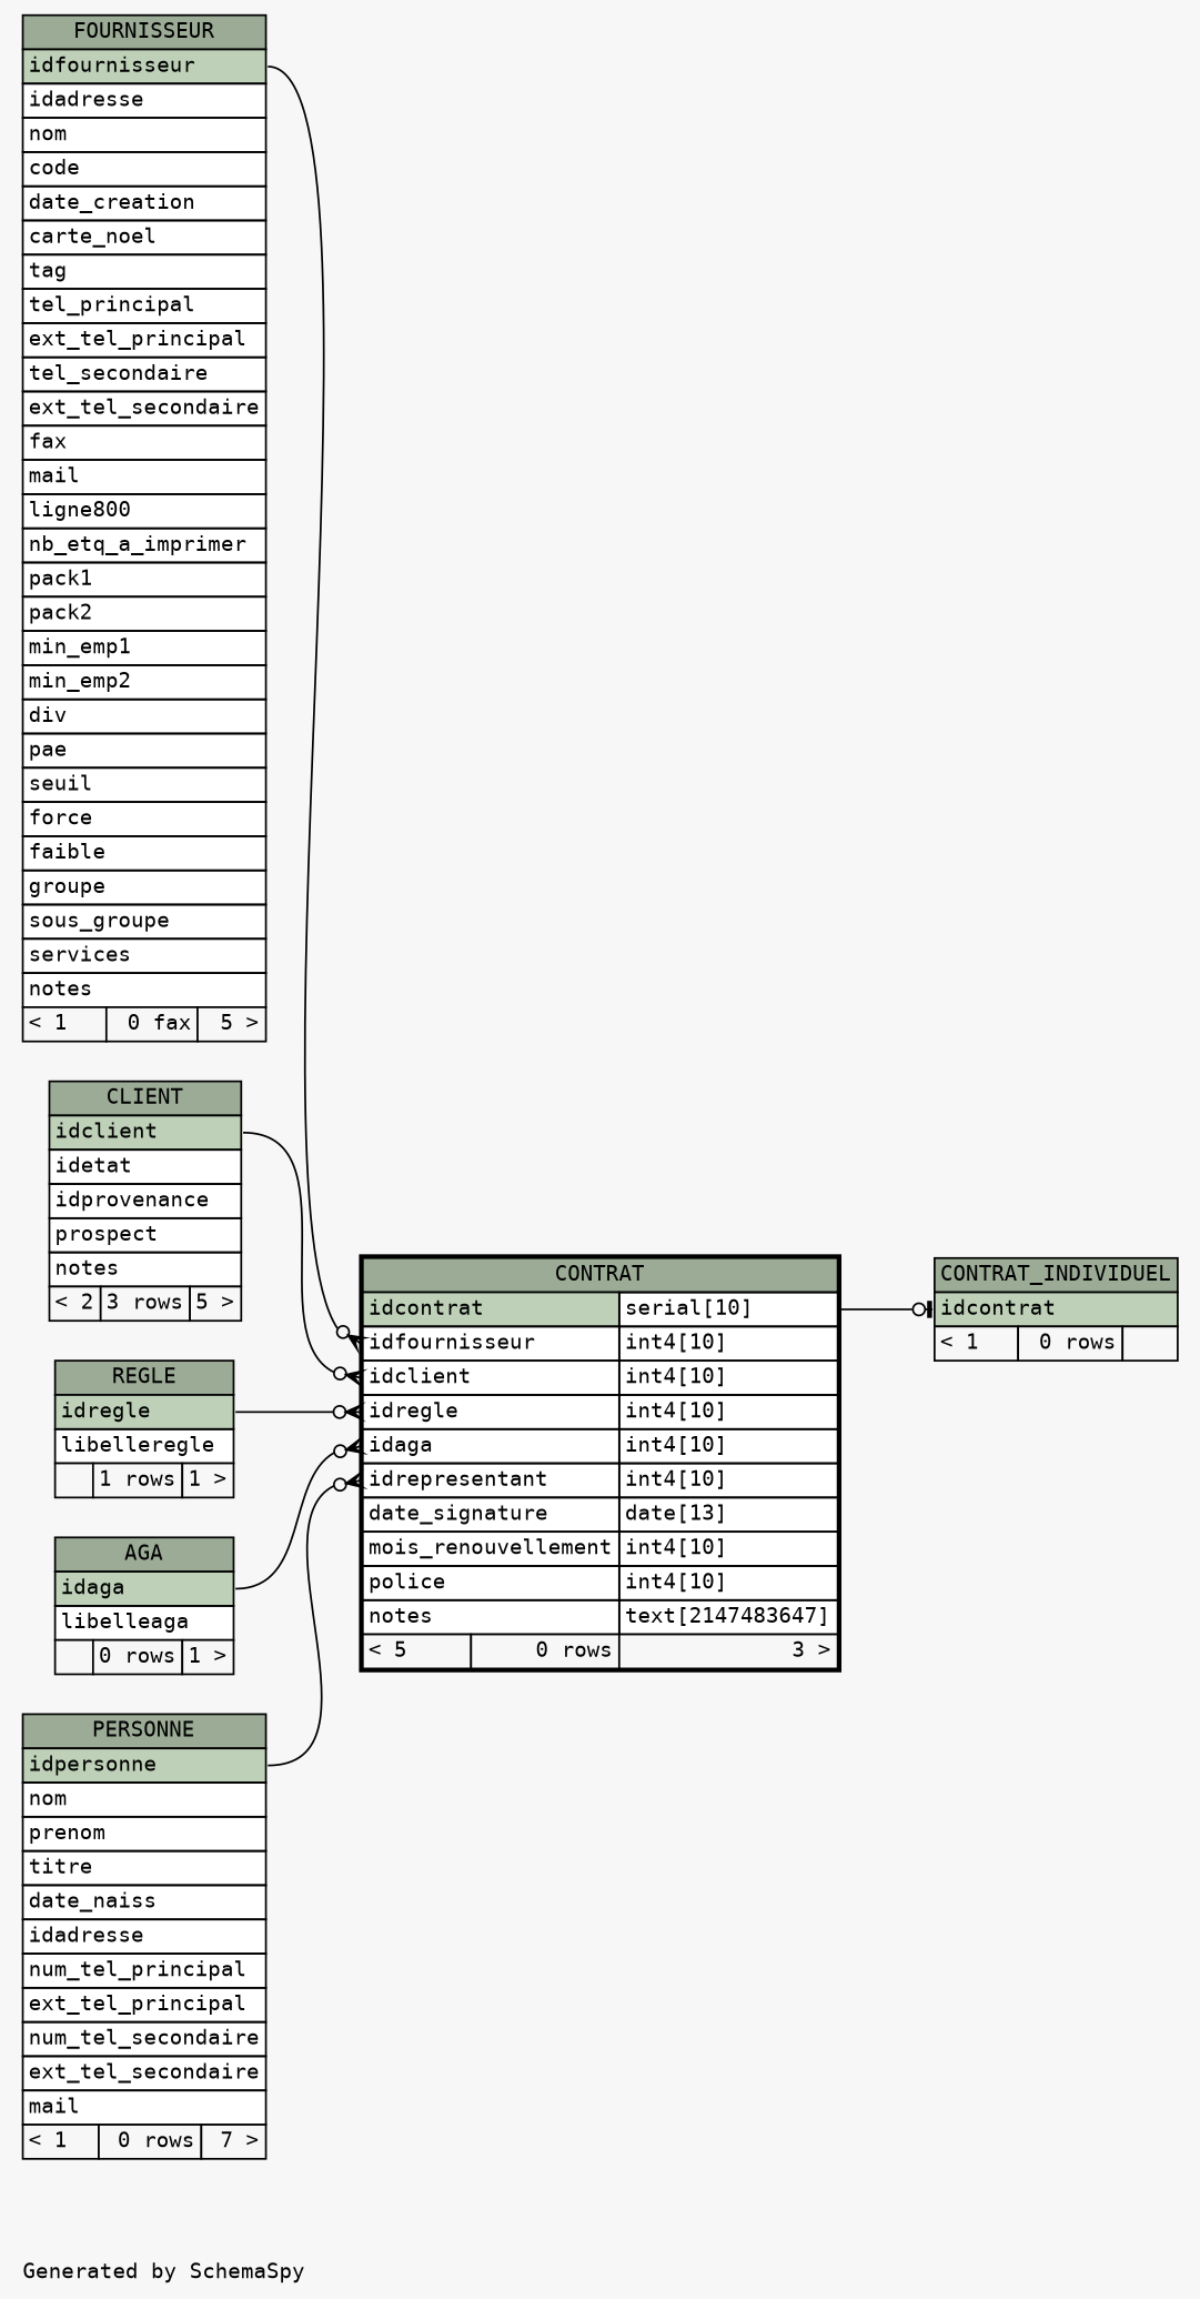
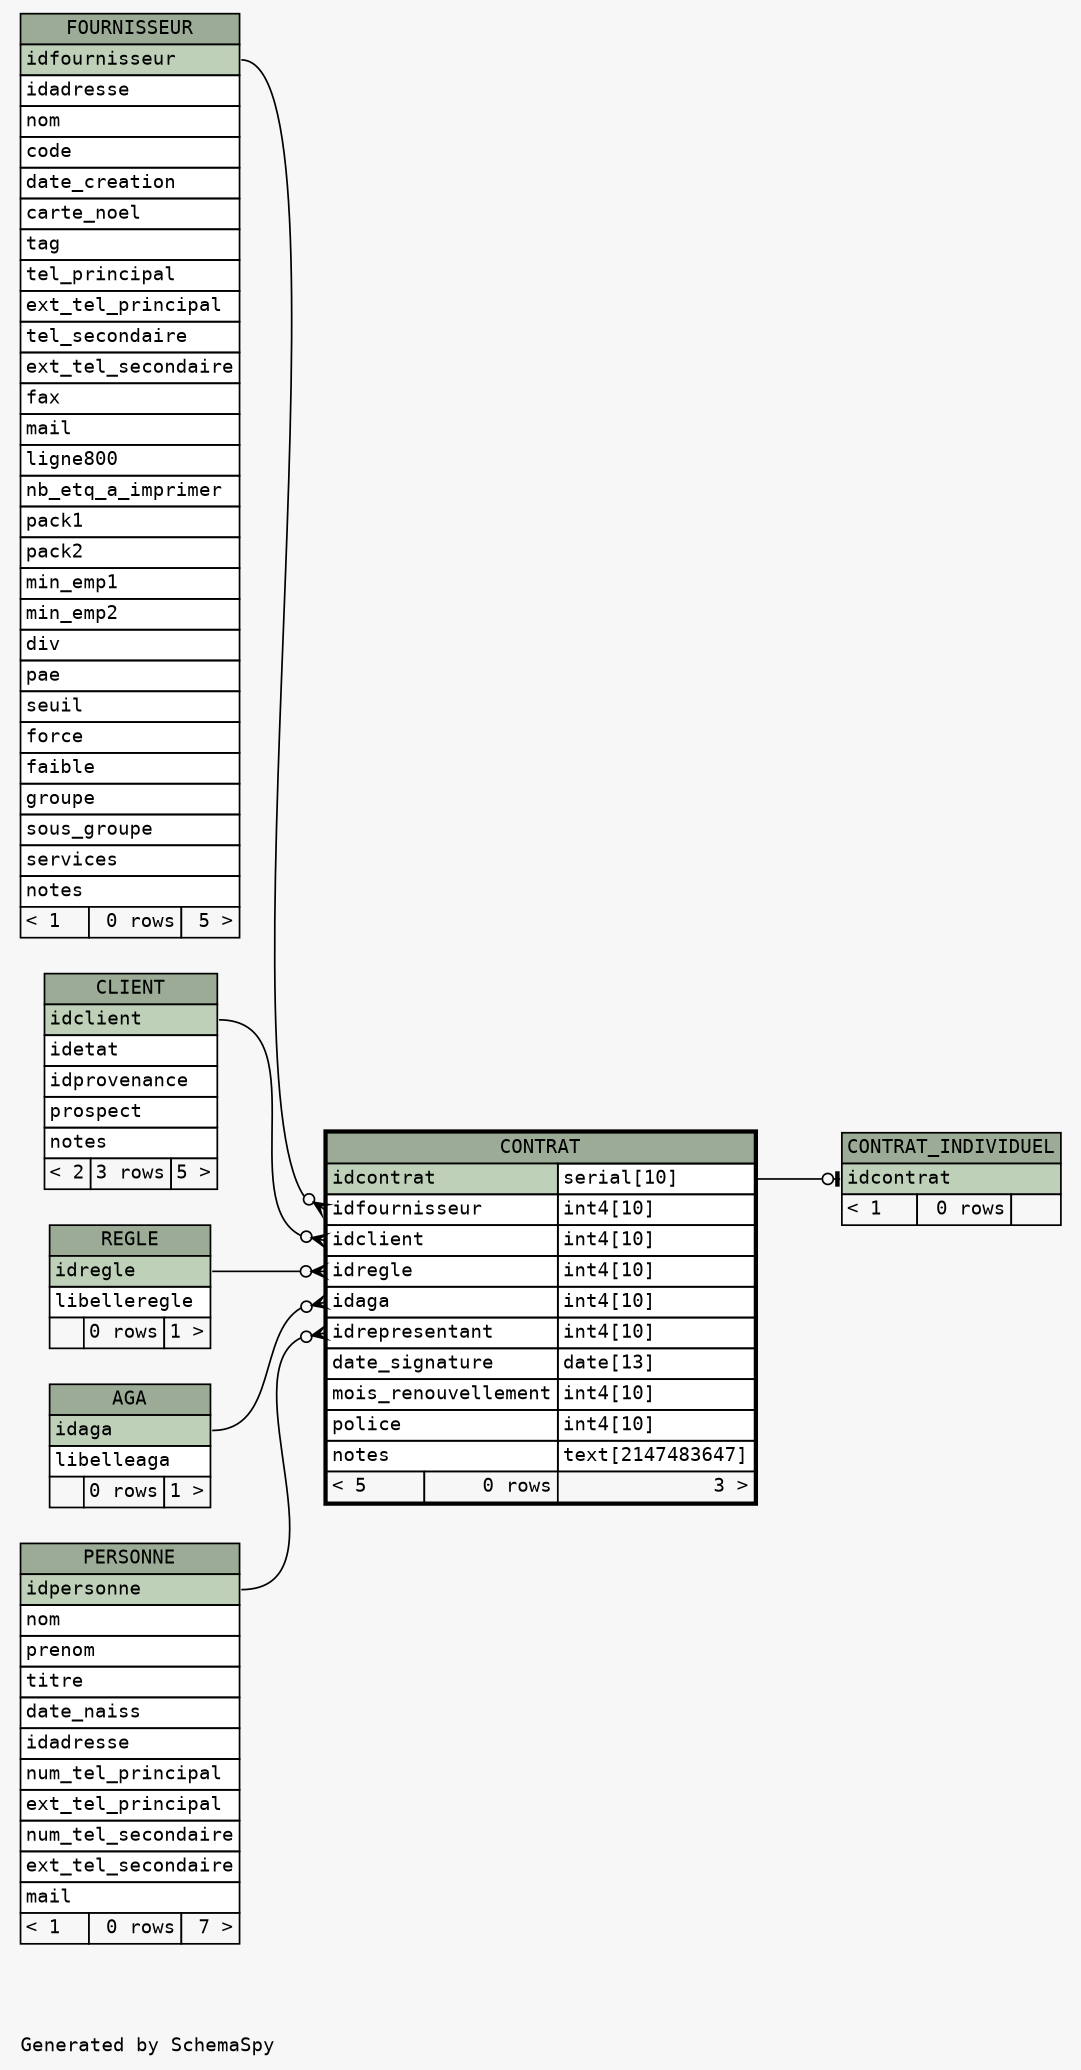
  digraph {
    bgcolor="#f7f7f7"
    fontname="DejaVu Sans Mono"
    fontsize=11
    label="\nGenerated by SchemaSpy"
    labeljust=l
    nodesep=0.18
    rankdir=RL
    ranksep=0.46
    node [fontname="DejaVu Sans Mono" fontsize=11 shape=plaintext]
    edge [arrowhead=none arrowsize=0.8 arrowtail=crowodot dir=back fontname="DejaVu Sans Mono"]
    n1 [label=<     <TABLE BORDER="2" CELLBORDER="1" CELLSPACING="0" BGCOLOR="#ffffff">       <TR><TD COLSPAN="3" BGCOLOR="#9bab96" ALIGN="CENTER">CONTRAT</TD></TR>       <TR><TD PORT="idcontrat" COLSPAN="2" BGCOLOR="#bed1b8" ALIGN="LEFT">idcontrat</TD><TD PORT="idcontrat.type" ALIGN="LEFT">serial[10]</TD></TR>       <TR><TD PORT="idfournisseur" COLSPAN="2" ALIGN="LEFT">idfournisseur</TD><TD PORT="idfournisseur.type" ALIGN="LEFT">int4[10]</TD></TR>       <TR><TD PORT="idclient" COLSPAN="2" ALIGN="LEFT">idclient</TD><TD PORT="idclient.type" ALIGN="LEFT">int4[10]</TD></TR>       <TR><TD PORT="idregle" COLSPAN="2" ALIGN="LEFT">idregle</TD><TD PORT="idregle.type" ALIGN="LEFT">int4[10]</TD></TR>       <TR><TD PORT="idaga" COLSPAN="2" ALIGN="LEFT">idaga</TD><TD PORT="idaga.type" ALIGN="LEFT">int4[10]</TD></TR>       <TR><TD PORT="idrepresentant" COLSPAN="2" ALIGN="LEFT">idrepresentant</TD><TD PORT="idrepresentant.type" ALIGN="LEFT">int4[10]</TD></TR>       <TR><TD PORT="date_signature" COLSPAN="2" ALIGN="LEFT">date_signature</TD><TD PORT="date_signature.type" ALIGN="LEFT">date[13]</TD></TR>       <TR><TD PORT="mois_renouvellement" COLSPAN="2" ALIGN="LEFT">mois_renouvellement</TD><TD PORT="mois_renouvellement.type" ALIGN="LEFT">int4[10]</TD></TR>       <TR><TD PORT="police" COLSPAN="2" ALIGN="LEFT">police</TD><TD PORT="police.type" ALIGN="LEFT">int4[10]</TD></TR>       <TR><TD PORT="notes" COLSPAN="2" ALIGN="LEFT">notes</TD><TD PORT="notes.type" ALIGN="LEFT">text[2147483647]</TD></TR>       <TR><TD ALIGN="LEFT" BGCOLOR="#f7f7f7">&lt; 5</TD><TD ALIGN="RIGHT" BGCOLOR="#f7f7f7">0 rows</TD><TD ALIGN="RIGHT" BGCOLOR="#f7f7f7">3 &gt;</TD></TR>     </TABLE>>]
    n2 [label=<     <TABLE BORDER="0" CELLBORDER="1" CELLSPACING="0" BGCOLOR="#ffffff">       <TR><TD COLSPAN="3" BGCOLOR="#9bab96" ALIGN="CENTER">AGA</TD></TR>       <TR><TD PORT="idaga" COLSPAN="3" BGCOLOR="#bed1b8" ALIGN="LEFT">idaga</TD></TR>       <TR><TD PORT="libelleaga" COLSPAN="3" ALIGN="LEFT">libelleaga</TD></TR>       <TR><TD ALIGN="LEFT" BGCOLOR="#f7f7f7">  </TD><TD ALIGN="RIGHT" BGCOLOR="#f7f7f7">0 rows</TD><TD ALIGN="RIGHT" BGCOLOR="#f7f7f7">1 &gt;</TD></TR>     </TABLE>>]
    n3 [label=<     <TABLE BORDER="0" CELLBORDER="1" CELLSPACING="0" BGCOLOR="#ffffff">       <TR><TD COLSPAN="3" BGCOLOR="#9bab96" ALIGN="CENTER">CLIENT</TD></TR>       <TR><TD PORT="idclient" COLSPAN="3" BGCOLOR="#bed1b8" ALIGN="LEFT">idclient</TD></TR>       <TR><TD PORT="idetat" COLSPAN="3" ALIGN="LEFT">idetat</TD></TR>       <TR><TD PORT="idprovenance" COLSPAN="3" ALIGN="LEFT">idprovenance</TD></TR>       <TR><TD PORT="prospect" COLSPAN="3" ALIGN="LEFT">prospect</TD></TR>       <TR><TD PORT="notes" COLSPAN="3" ALIGN="LEFT">notes</TD></TR>       <TR><TD ALIGN="LEFT" BGCOLOR="#f7f7f7">&lt; 2</TD><TD ALIGN="RIGHT" BGCOLOR="#f7f7f7">3 rows</TD><TD ALIGN="RIGHT" BGCOLOR="#f7f7f7">5 &gt;</TD></TR>     </TABLE>>]
-   n4 [label=<     <TABLE BORDER="0" CELLBORDER="1" CELLSPACING="0" BGCOLOR="#ffffff">       <TR><TD COLSPAN="3" BGCOLOR="#9bab96" ALIGN="CENTER">FOURNISSEUR</TD></TR>       <TR><TD PORT="idfournisseur" COLSPAN="3" BGCOLOR="#bed1b8" ALIGN="LEFT">idfournisseur</TD></TR>       <TR><TD PORT="idadresse" COLSPAN="3" ALIGN="LEFT">idadresse</TD></TR>       <TR><TD PORT="nom" COLSPAN="3" ALIGN="LEFT">nom</TD></TR>       <TR><TD PORT="code" COLSPAN="3" ALIGN="LEFT">code</TD></TR>       <TR><TD PORT="date_creation" COLSPAN="3" ALIGN="LEFT">date_creation</TD></TR>       <TR><TD PORT="carte_noel" COLSPAN="3" ALIGN="LEFT">carte_noel</TD></TR>       <TR><TD PORT="tag" COLSPAN="3" ALIGN="LEFT">tag</TD></TR>       <TR><TD PORT="tel_principal" COLSPAN="3" ALIGN="LEFT">tel_principal</TD></TR>       <TR><TD PORT="ext_tel_principal" COLSPAN="3" ALIGN="LEFT">ext_tel_principal</TD></TR>       <TR><TD PORT="tel_secondaire" COLSPAN="3" ALIGN="LEFT">tel_secondaire</TD></TR>       <TR><TD PORT="ext_tel_secondaire" COLSPAN="3" ALIGN="LEFT">ext_tel_secondaire</TD></TR>       <TR><TD PORT="fax" COLSPAN="3" ALIGN="LEFT">fax</TD></TR>       <TR><TD PORT="mail" COLSPAN="3" ALIGN="LEFT">mail</TD></TR>       <TR><TD PORT="ligne800" COLSPAN="3" ALIGN="LEFT">ligne800</TD></TR>       <TR><TD PORT="nb_etq_a_imprimer" COLSPAN="3" ALIGN="LEFT">nb_etq_a_imprimer</TD></TR>       <TR><TD PORT="pack1" COLSPAN="3" ALIGN="LEFT">pack1</TD></TR>       <TR><TD PORT="pack2" COLSPAN="3" ALIGN="LEFT">pack2</TD></TR>       <TR><TD PORT="min_emp1" COLSPAN="3" ALIGN="LEFT">min_emp1</TD></TR>       <TR><TD PORT="min_emp2" COLSPAN="3" ALIGN="LEFT">min_emp2</TD></TR>       <TR><TD PORT="div" COLSPAN="3" ALIGN="LEFT">div</TD></TR>       <TR><TD PORT="pae" COLSPAN="3" ALIGN="LEFT">pae</TD></TR>       <TR><TD PORT="seuil" COLSPAN="3" ALIGN="LEFT">seuil</TD></TR>       <TR><TD PORT="force" COLSPAN="3" ALIGN="LEFT">force</TD></TR>       <TR><TD PORT="faible" COLSPAN="3" ALIGN="LEFT">faible</TD></TR>       <TR><TD PORT="groupe" COLSPAN="3" ALIGN="LEFT">groupe</TD></TR>       <TR><TD PORT="sous_groupe" COLSPAN="3" ALIGN="LEFT">sous_groupe</TD></TR>       <TR><TD PORT="services" COLSPAN="3" ALIGN="LEFT">services</TD></TR>       <TR><TD PORT="notes" COLSPAN="3" ALIGN="LEFT">notes</TD></TR>       <TR><TD ALIGN="LEFT" BGCOLOR="#f7f7f7">&lt; 1</TD><TD ALIGN="RIGHT" BGCOLOR="#f7f7f7">0 fax</TD><TD ALIGN="RIGHT" BGCOLOR="#f7f7f7">5 &gt;</TD></TR>     </TABLE>>]
-   n5 [label=<     <TABLE BORDER="0" CELLBORDER="1" CELLSPACING="0" BGCOLOR="#ffffff">       <TR><TD COLSPAN="3" BGCOLOR="#9bab96" ALIGN="CENTER">REGLE</TD></TR>       <TR><TD PORT="idregle" COLSPAN="3" BGCOLOR="#bed1b8" ALIGN="LEFT">idregle</TD></TR>       <TR><TD PORT="libelleregle" COLSPAN="3" ALIGN="LEFT">libelleregle</TD></TR>       <TR><TD ALIGN="LEFT" BGCOLOR="#f7f7f7">  </TD><TD ALIGN="RIGHT" BGCOLOR="#f7f7f7">1 rows</TD><TD ALIGN="RIGHT" BGCOLOR="#f7f7f7">1 &gt;</TD></TR>     </TABLE>>]
+   n4 [label=<     <TABLE BORDER="0" CELLBORDER="1" CELLSPACING="0" BGCOLOR="#ffffff">       <TR><TD COLSPAN="3" BGCOLOR="#9bab96" ALIGN="CENTER">FOURNISSEUR</TD></TR>       <TR><TD PORT="idfournisseur" COLSPAN="3" BGCOLOR="#bed1b8" ALIGN="LEFT">idfournisseur</TD></TR>       <TR><TD PORT="idadresse" COLSPAN="3" ALIGN="LEFT">idadresse</TD></TR>       <TR><TD PORT="nom" COLSPAN="3" ALIGN="LEFT">nom</TD></TR>       <TR><TD PORT="code" COLSPAN="3" ALIGN="LEFT">code</TD></TR>       <TR><TD PORT="date_creation" COLSPAN="3" ALIGN="LEFT">date_creation</TD></TR>       <TR><TD PORT="carte_noel" COLSPAN="3" ALIGN="LEFT">carte_noel</TD></TR>       <TR><TD PORT="tag" COLSPAN="3" ALIGN="LEFT">tag</TD></TR>       <TR><TD PORT="tel_principal" COLSPAN="3" ALIGN="LEFT">tel_principal</TD></TR>       <TR><TD PORT="ext_tel_principal" COLSPAN="3" ALIGN="LEFT">ext_tel_principal</TD></TR>       <TR><TD PORT="tel_secondaire" COLSPAN="3" ALIGN="LEFT">tel_secondaire</TD></TR>       <TR><TD PORT="ext_tel_secondaire" COLSPAN="3" ALIGN="LEFT">ext_tel_secondaire</TD></TR>       <TR><TD PORT="fax" COLSPAN="3" ALIGN="LEFT">fax</TD></TR>       <TR><TD PORT="mail" COLSPAN="3" ALIGN="LEFT">mail</TD></TR>       <TR><TD PORT="ligne800" COLSPAN="3" ALIGN="LEFT">ligne800</TD></TR>       <TR><TD PORT="nb_etq_a_imprimer" COLSPAN="3" ALIGN="LEFT">nb_etq_a_imprimer</TD></TR>       <TR><TD PORT="pack1" COLSPAN="3" ALIGN="LEFT">pack1</TD></TR>       <TR><TD PORT="pack2" COLSPAN="3" ALIGN="LEFT">pack2</TD></TR>       <TR><TD PORT="min_emp1" COLSPAN="3" ALIGN="LEFT">min_emp1</TD></TR>       <TR><TD PORT="min_emp2" COLSPAN="3" ALIGN="LEFT">min_emp2</TD></TR>       <TR><TD PORT="div" COLSPAN="3" ALIGN="LEFT">div</TD></TR>       <TR><TD PORT="pae" COLSPAN="3" ALIGN="LEFT">pae</TD></TR>       <TR><TD PORT="seuil" COLSPAN="3" ALIGN="LEFT">seuil</TD></TR>       <TR><TD PORT="force" COLSPAN="3" ALIGN="LEFT">force</TD></TR>       <TR><TD PORT="faible" COLSPAN="3" ALIGN="LEFT">faible</TD></TR>       <TR><TD PORT="groupe" COLSPAN="3" ALIGN="LEFT">groupe</TD></TR>       <TR><TD PORT="sous_groupe" COLSPAN="3" ALIGN="LEFT">sous_groupe</TD></TR>       <TR><TD PORT="services" COLSPAN="3" ALIGN="LEFT">services</TD></TR>       <TR><TD PORT="notes" COLSPAN="3" ALIGN="LEFT">notes</TD></TR>       <TR><TD ALIGN="LEFT" BGCOLOR="#f7f7f7">&lt; 1</TD><TD ALIGN="RIGHT" BGCOLOR="#f7f7f7">0 rows</TD><TD ALIGN="RIGHT" BGCOLOR="#f7f7f7">5 &gt;</TD></TR>     </TABLE>>]
+   n5 [label=<     <TABLE BORDER="0" CELLBORDER="1" CELLSPACING="0" BGCOLOR="#ffffff">       <TR><TD COLSPAN="3" BGCOLOR="#9bab96" ALIGN="CENTER">REGLE</TD></TR>       <TR><TD PORT="idregle" COLSPAN="3" BGCOLOR="#bed1b8" ALIGN="LEFT">idregle</TD></TR>       <TR><TD PORT="libelleregle" COLSPAN="3" ALIGN="LEFT">libelleregle</TD></TR>       <TR><TD ALIGN="LEFT" BGCOLOR="#f7f7f7">  </TD><TD ALIGN="RIGHT" BGCOLOR="#f7f7f7">0 rows</TD><TD ALIGN="RIGHT" BGCOLOR="#f7f7f7">1 &gt;</TD></TR>     </TABLE>>]
    n6 [label=<     <TABLE BORDER="0" CELLBORDER="1" CELLSPACING="0" BGCOLOR="#ffffff">       <TR><TD COLSPAN="3" BGCOLOR="#9bab96" ALIGN="CENTER">PERSONNE</TD></TR>       <TR><TD PORT="idpersonne" COLSPAN="3" BGCOLOR="#bed1b8" ALIGN="LEFT">idpersonne</TD></TR>       <TR><TD PORT="nom" COLSPAN="3" ALIGN="LEFT">nom</TD></TR>       <TR><TD PORT="prenom" COLSPAN="3" ALIGN="LEFT">prenom</TD></TR>       <TR><TD PORT="titre" COLSPAN="3" ALIGN="LEFT">titre</TD></TR>       <TR><TD PORT="date_naiss" COLSPAN="3" ALIGN="LEFT">date_naiss</TD></TR>       <TR><TD PORT="idadresse" COLSPAN="3" ALIGN="LEFT">idadresse</TD></TR>       <TR><TD PORT="num_tel_principal" COLSPAN="3" ALIGN="LEFT">num_tel_principal</TD></TR>       <TR><TD PORT="ext_tel_principal" COLSPAN="3" ALIGN="LEFT">ext_tel_principal</TD></TR>       <TR><TD PORT="num_tel_secondaire" COLSPAN="3" ALIGN="LEFT">num_tel_secondaire</TD></TR>       <TR><TD PORT="ext_tel_secondaire" COLSPAN="3" ALIGN="LEFT">ext_tel_secondaire</TD></TR>       <TR><TD PORT="mail" COLSPAN="3" ALIGN="LEFT">mail</TD></TR>       <TR><TD ALIGN="LEFT" BGCOLOR="#f7f7f7">&lt; 1</TD><TD ALIGN="RIGHT" BGCOLOR="#f7f7f7">0 rows</TD><TD ALIGN="RIGHT" BGCOLOR="#f7f7f7">7 &gt;</TD></TR>     </TABLE>>]
    n7 [label=<     <TABLE BORDER="0" CELLBORDER="1" CELLSPACING="0" BGCOLOR="#ffffff">       <TR><TD COLSPAN="3" BGCOLOR="#9bab96" ALIGN="CENTER">CONTRAT_INDIVIDUEL</TD></TR>       <TR><TD PORT="idcontrat" COLSPAN="3" BGCOLOR="#bed1b8" ALIGN="LEFT">idcontrat</TD></TR>       <TR><TD ALIGN="LEFT" BGCOLOR="#f7f7f7">&lt; 1</TD><TD ALIGN="RIGHT" BGCOLOR="#f7f7f7">0 rows</TD><TD ALIGN="RIGHT" BGCOLOR="#f7f7f7">  </TD></TR>     </TABLE>>]
    n1 -> n2 [headport="idaga:e" tailport="idaga:w"]
    n1 -> n3 [headport="idclient:e" tailport="idclient:w"]
    n1 -> n4 [headport="idfournisseur:e" tailport="idfournisseur:w"]
    n1 -> n5 [headport="idregle:e" tailport="idregle:w"]
    n1 -> n6 [headport="idpersonne:e" tailport="idrepresentant:w"]
    n7 -> n1 [arrowtail=teeodot headport="idcontrat.type:e" tailport="idcontrat:w"]
  }
